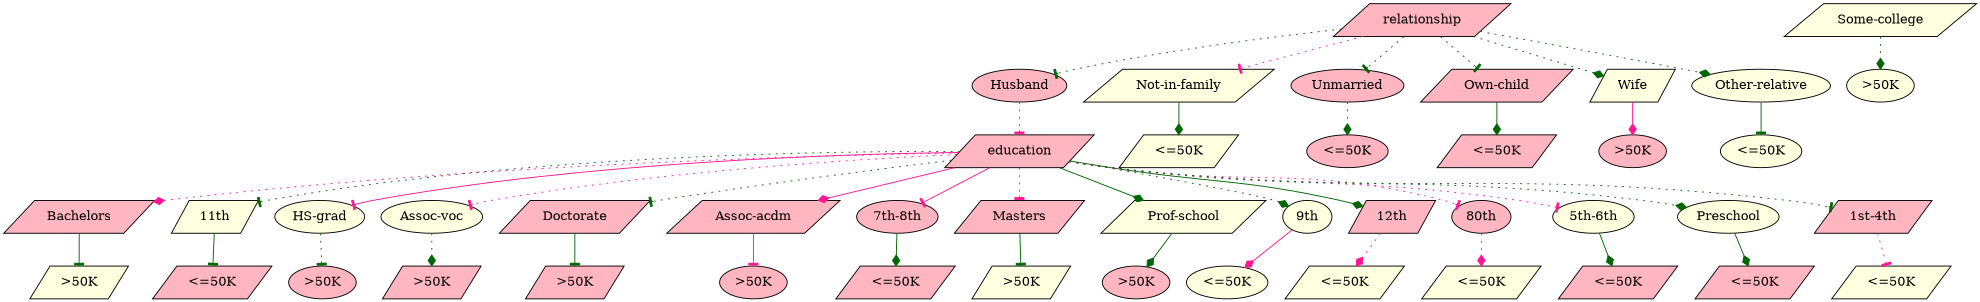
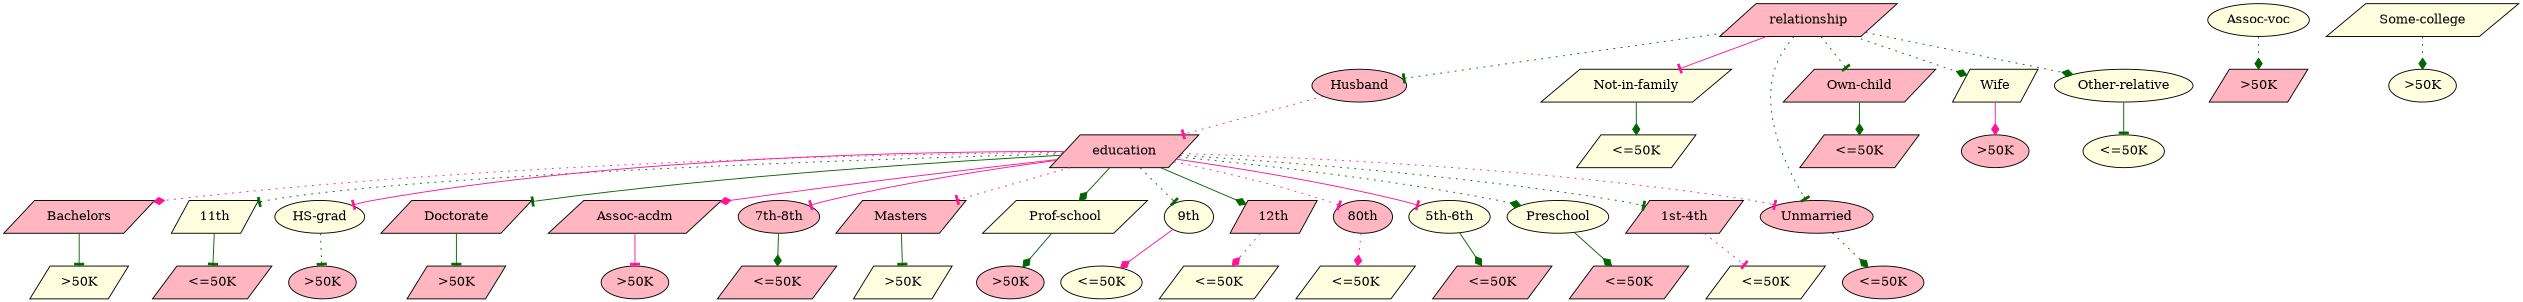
  digraph {
    node [fillcolor=lightpink shape=parallelogram style=filled]
    edge [arrowhead=tee color=darkgreen style=solid]
    n1 [label=relationship]
    n2 [label=Husband shape=ellipse]
    n3 [fillcolor=lightyellow label="Not-in-family"]
    n4 [label=Unmarried shape=ellipse]
    n5 [label="Own-child"]
    n6 [fillcolor=lightyellow label=Wife]
    n7 [fillcolor=lightyellow label="Other-relative" shape=ellipse]
    n8 [label=education]
    n9 [fillcolor=lightyellow label="<=50K"]
    n10 [label="<=50K" shape=ellipse]
    n11 [label="<=50K"]
    n12 [label=">50K" shape=ellipse]
    n13 [fillcolor=lightyellow label="<=50K" shape=ellipse]
    n14 [label=Bachelors]
    n15 [fillcolor=lightyellow label="11th"]
    n16 [fillcolor=lightyellow label="HS-grad" shape=ellipse]
    n17 [fillcolor=lightyellow label="Assoc-voc" shape=ellipse]
    n18 [label=Doctorate]
    n19 [label="Assoc-acdm"]
    n20 [label="7th-8th" shape=ellipse]
    n21 [label=Masters]
    n22 [fillcolor=lightyellow label="Prof-school"]
    n23 [fillcolor=lightyellow label="9th" shape=ellipse]
    n24 [label="12th"]
    n25 [label="80th" shape=ellipse]
    n26 [fillcolor=lightyellow label="5th-6th" shape=ellipse]
    n27 [fillcolor=lightyellow label=Preschool shape=ellipse]
    n28 [label="1st-4th"]
    n29 [fillcolor=lightyellow label=">50K"]
    n30 [label="<=50K"]
    n31 [label=">50K" shape=ellipse]
    n32 [fillcolor=lightyellow label="Some-college"]
    n33 [fillcolor=lightyellow label=">50K" shape=ellipse]
    n34 [label=">50K"]
    n35 [label=">50K"]
    n36 [label=">50K" shape=ellipse]
    n37 [label="<=50K"]
    n38 [fillcolor=lightyellow label=">50K"]
    n39 [label=">50K" shape=ellipse]
    n40 [fillcolor=lightyellow label="<=50K" shape=ellipse]
    n41 [fillcolor=lightyellow label="<=50K"]
    n42 [fillcolor=lightyellow label="<=50K"]
    n43 [label="<=50K"]
    n44 [label="<=50K"]
    n45 [fillcolor=lightyellow label="<=50K"]
    n1 -> n2 [style=dotted]
-   n1 -> n3 [color=deeppink style=dotted]
+   n1 -> n3 [color=deeppink]
    n1 -> n4 [style=dotted]
    n1 -> n5 [style=dotted]
    n1 -> n6 [arrowhead=diamond style=dotted]
    n1 -> n7 [arrowhead=diamond style=dotted]
    n2 -> n8 [color=deeppink style=dotted]
    n3 -> n9 [arrowhead=diamond]
    n4 -> n10 [arrowhead=diamond style=dotted]
    n5 -> n11 [arrowhead=diamond]
    n6 -> n12 [arrowhead=diamond color=deeppink]
    n7 -> n13
    n8 -> n14 [arrowhead=diamond color=deeppink style=dotted]
    n8 -> n15 [style=dotted]
    n8 -> n16 [color=deeppink]
-   n8 -> n17 [color=deeppink style=dotted]
-   n8 -> n18 [style=dotted]
+   n8 -> n4 [color=deeppink style=dotted]
+   n8 -> n18
    n8 -> n19 [arrowhead=diamond color=deeppink]
    n8 -> n20 [color=deeppink]
    n8 -> n21 [color=deeppink style=dotted]
    n8 -> n22 [arrowhead=diamond]
-   n8 -> n23 [arrowhead=diamond style=dotted]
+   n8 -> n23 [style=dotted]
    n8 -> n24 [arrowhead=diamond]
    n8 -> n25 [color=deeppink style=dotted]
-   n8 -> n26 [color=deeppink style=dotted]
+   n8 -> n26 [color=deeppink]
    n8 -> n27 [arrowhead=diamond style=dotted]
    n8 -> n28 [style=dotted]
    n14 -> n29
    n15 -> n30
    n16 -> n31 [style=dotted]
    n17 -> n34 [arrowhead=diamond style=dotted]
    n18 -> n35
    n19 -> n36 [color=deeppink]
    n20 -> n37 [arrowhead=diamond]
    n21 -> n38
    n22 -> n39 [arrowhead=diamond]
    n23 -> n40 [arrowhead=diamond color=deeppink]
    n24 -> n41 [arrowhead=diamond color=deeppink style=dotted]
    n25 -> n42 [arrowhead=diamond color=deeppink style=dotted]
    n26 -> n43 [arrowhead=diamond]
    n27 -> n44 [arrowhead=diamond]
    n28 -> n45 [color=deeppink style=dotted]
    n32 -> n33 [arrowhead=diamond style=dotted]
  }
